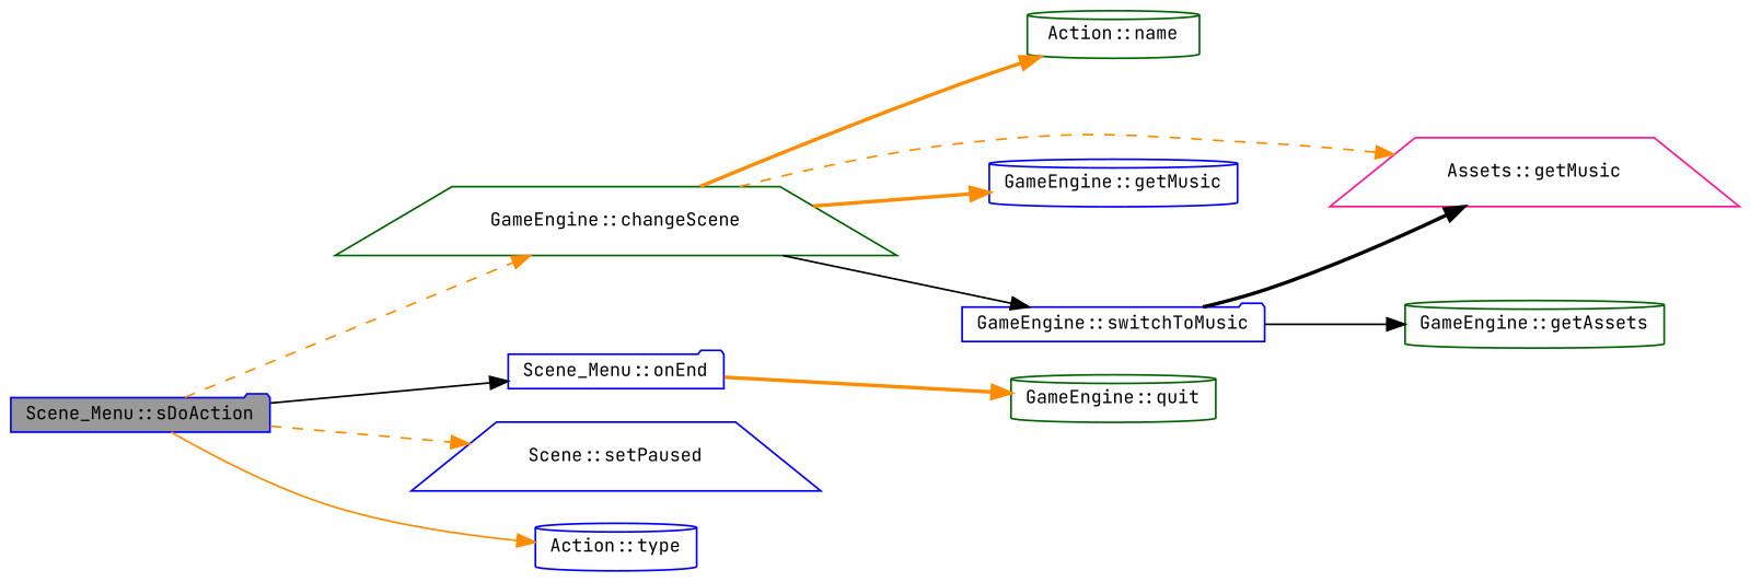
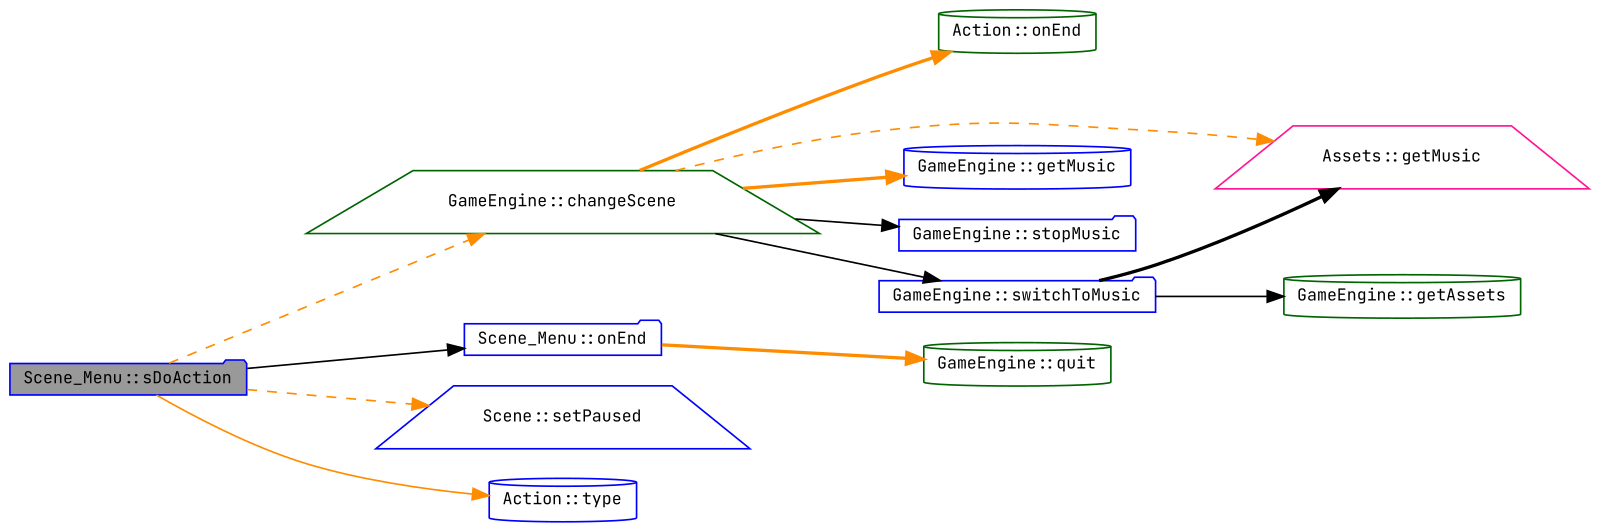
  digraph {
    fontname="JetBrains Mono"
    rankdir=LR
    node [color=blue fillcolor=white fontname="JetBrains Mono" fontsize=10 shape=cylinder style=filled]
    edge [color=darkorange fontname="JetBrains Mono" fontsize=10 labelfontname=Helvetica labelfontsize=10 style=solid]
    n1 [fillcolor=grey60 fontcolor=black height=0.2 label="Scene_Menu::sDoAction" shape=folder width=0.4]
    n2 [color=darkgreen height=0.2 label="GameEngine::changeScene" shape=trapezium width=0.4]
    n3 [height=0.2 label="Scene_Menu::onEnd" shape=folder width=0.4]
    n4 [height=0.2 label="Scene::setPaused" shape=trapezium width=0.4]
    n5 [height=0.2 label="Action::type" width=0.4]
-   n6 [color=darkgreen height=0.2 label="Action::name" width=0.4]
+   n6 [color=darkgreen height=0.2 label="Action::onEnd" width=0.4]
    n7 [color=deeppink height=0.2 label="Assets::getMusic" shape=trapezium width=0.4]
    n8 [height=0.2 label="GameEngine::getMusic" width=0.4]
+   n9 [height=0.2 label="GameEngine::stopMusic" shape=folder width=0.4]
    n10 [height=0.2 label="GameEngine::switchToMusic" shape=folder width=0.4]
    n11 [color=darkgreen height=0.2 label="GameEngine::quit" width=0.4]
    n12 [color=darkgreen height=0.2 label="GameEngine::getAssets" width=0.4]
    n1 -> n2 [style=dashed]
    n1 -> n3 [color=black]
    n1 -> n4 [style=dashed]
    n1 -> n5
    n2 -> n6 [style=bold]
    n2 -> n7 [style=dashed]
    n2 -> n8 [style=bold]
+   n2 -> n9 [color=black]
    n2 -> n10 [color=black]
    n3 -> n11 [style=bold]
    n10 -> n7 [color=black style=bold]
    n10 -> n12 [color=black]
  }
